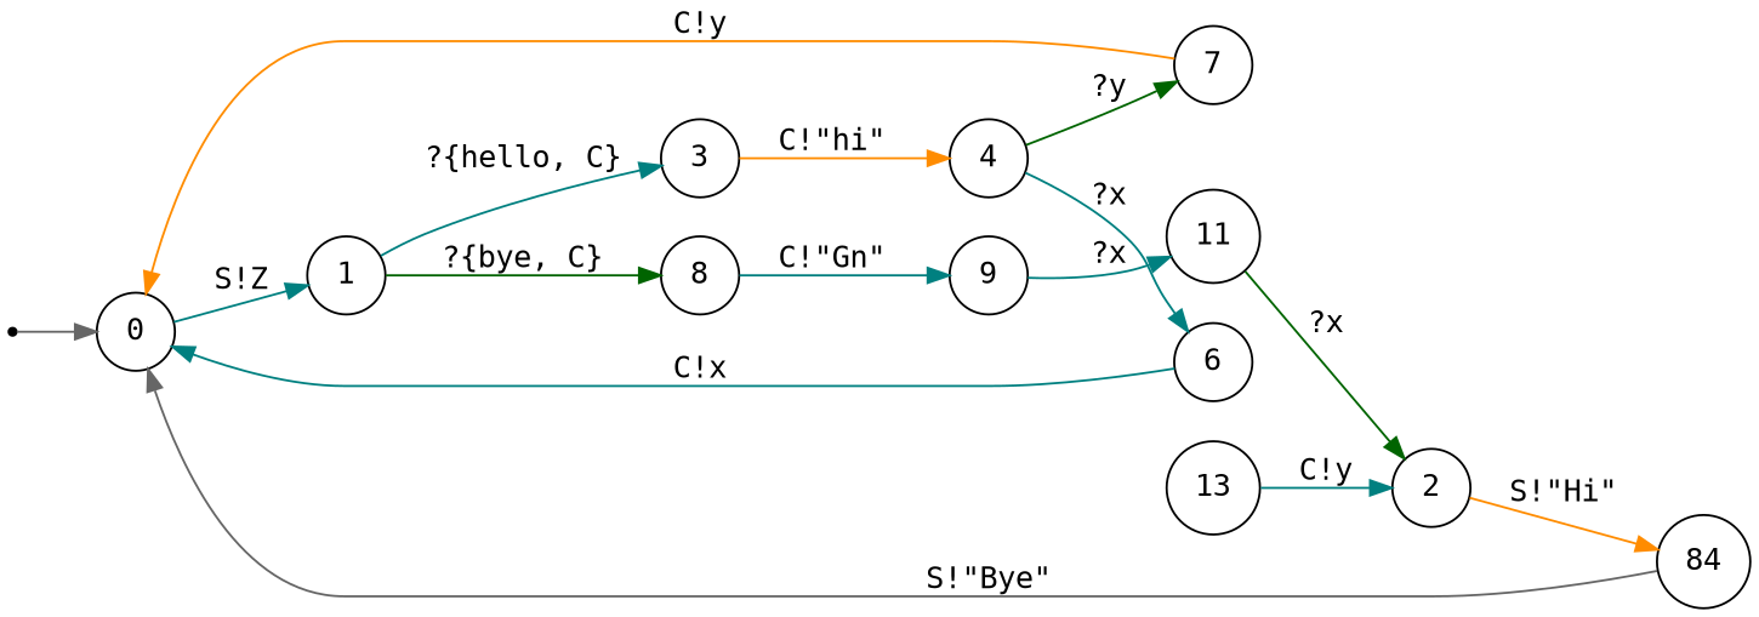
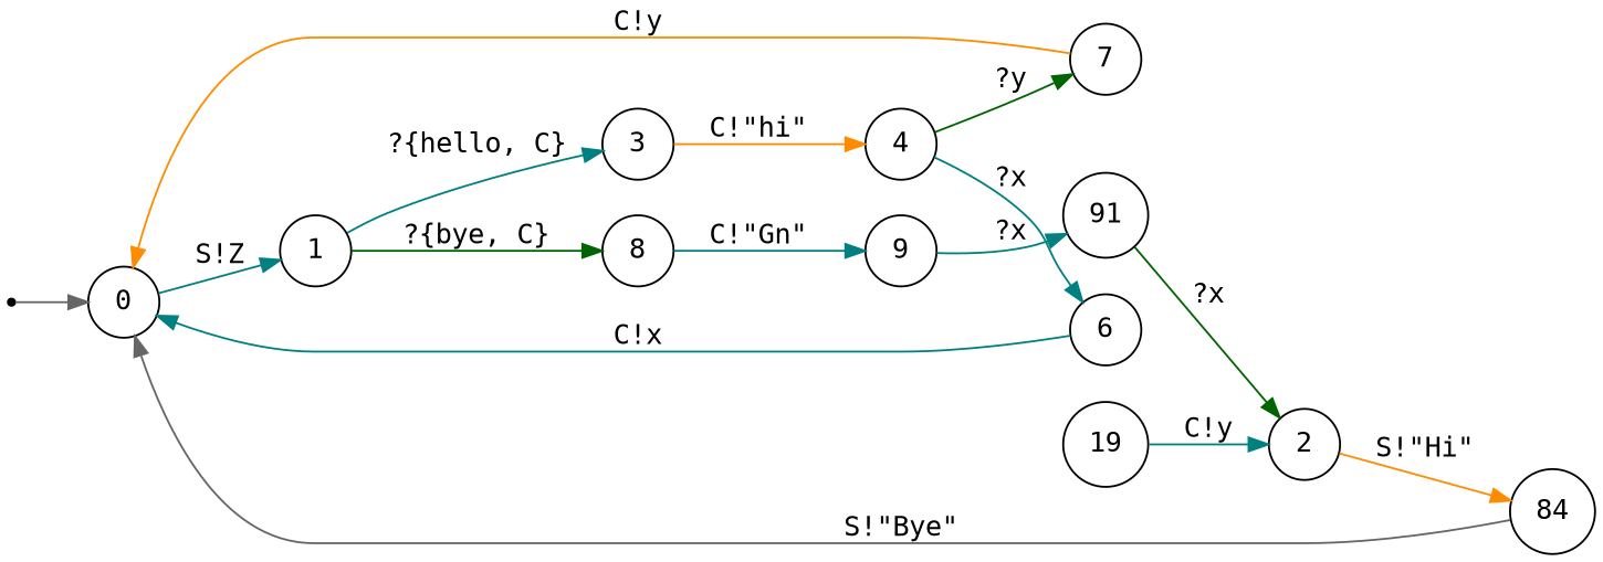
  digraph {
    fontname="DejaVu Sans Mono"
    rankdir=LR
    node [fontname="DejaVu Sans Mono" shape=circle]
    edge [color=teal fontname="DejaVu Sans Mono"]
    START [shape=point]
    0
    1
    3
    8
    4
    9
    6
    7
-   11
+   11 [label=91]
    2
-   13
+   13 [label=19]
    n13 [label=84]
    START -> 0 [color=gray40]
    0 -> 1 [label="S!Z"]
    1 -> 3 [label="?{hello, C}"]
    1 -> 8 [color=darkgreen label="?{bye, C}"]
    3 -> 4 [color=darkorange label="C!\"hi\""]
    8 -> 9 [label="C!\"Gn\""]
    4 -> 6 [label="?x"]
    4 -> 7 [color=darkgreen label="?y"]
    9 -> 11 [label="?x"]
    6 -> 0 [label="C!x"]
    7 -> 0 [color=darkorange label="C!y"]
    11 -> 2 [color=darkgreen label="?x"]
    2 -> n13 [color=darkorange label="S!\"Hi\""]
    13 -> 2 [label="C!y"]
    n13 -> 0 [color=gray40 label="S!\"Bye\""]
  }
